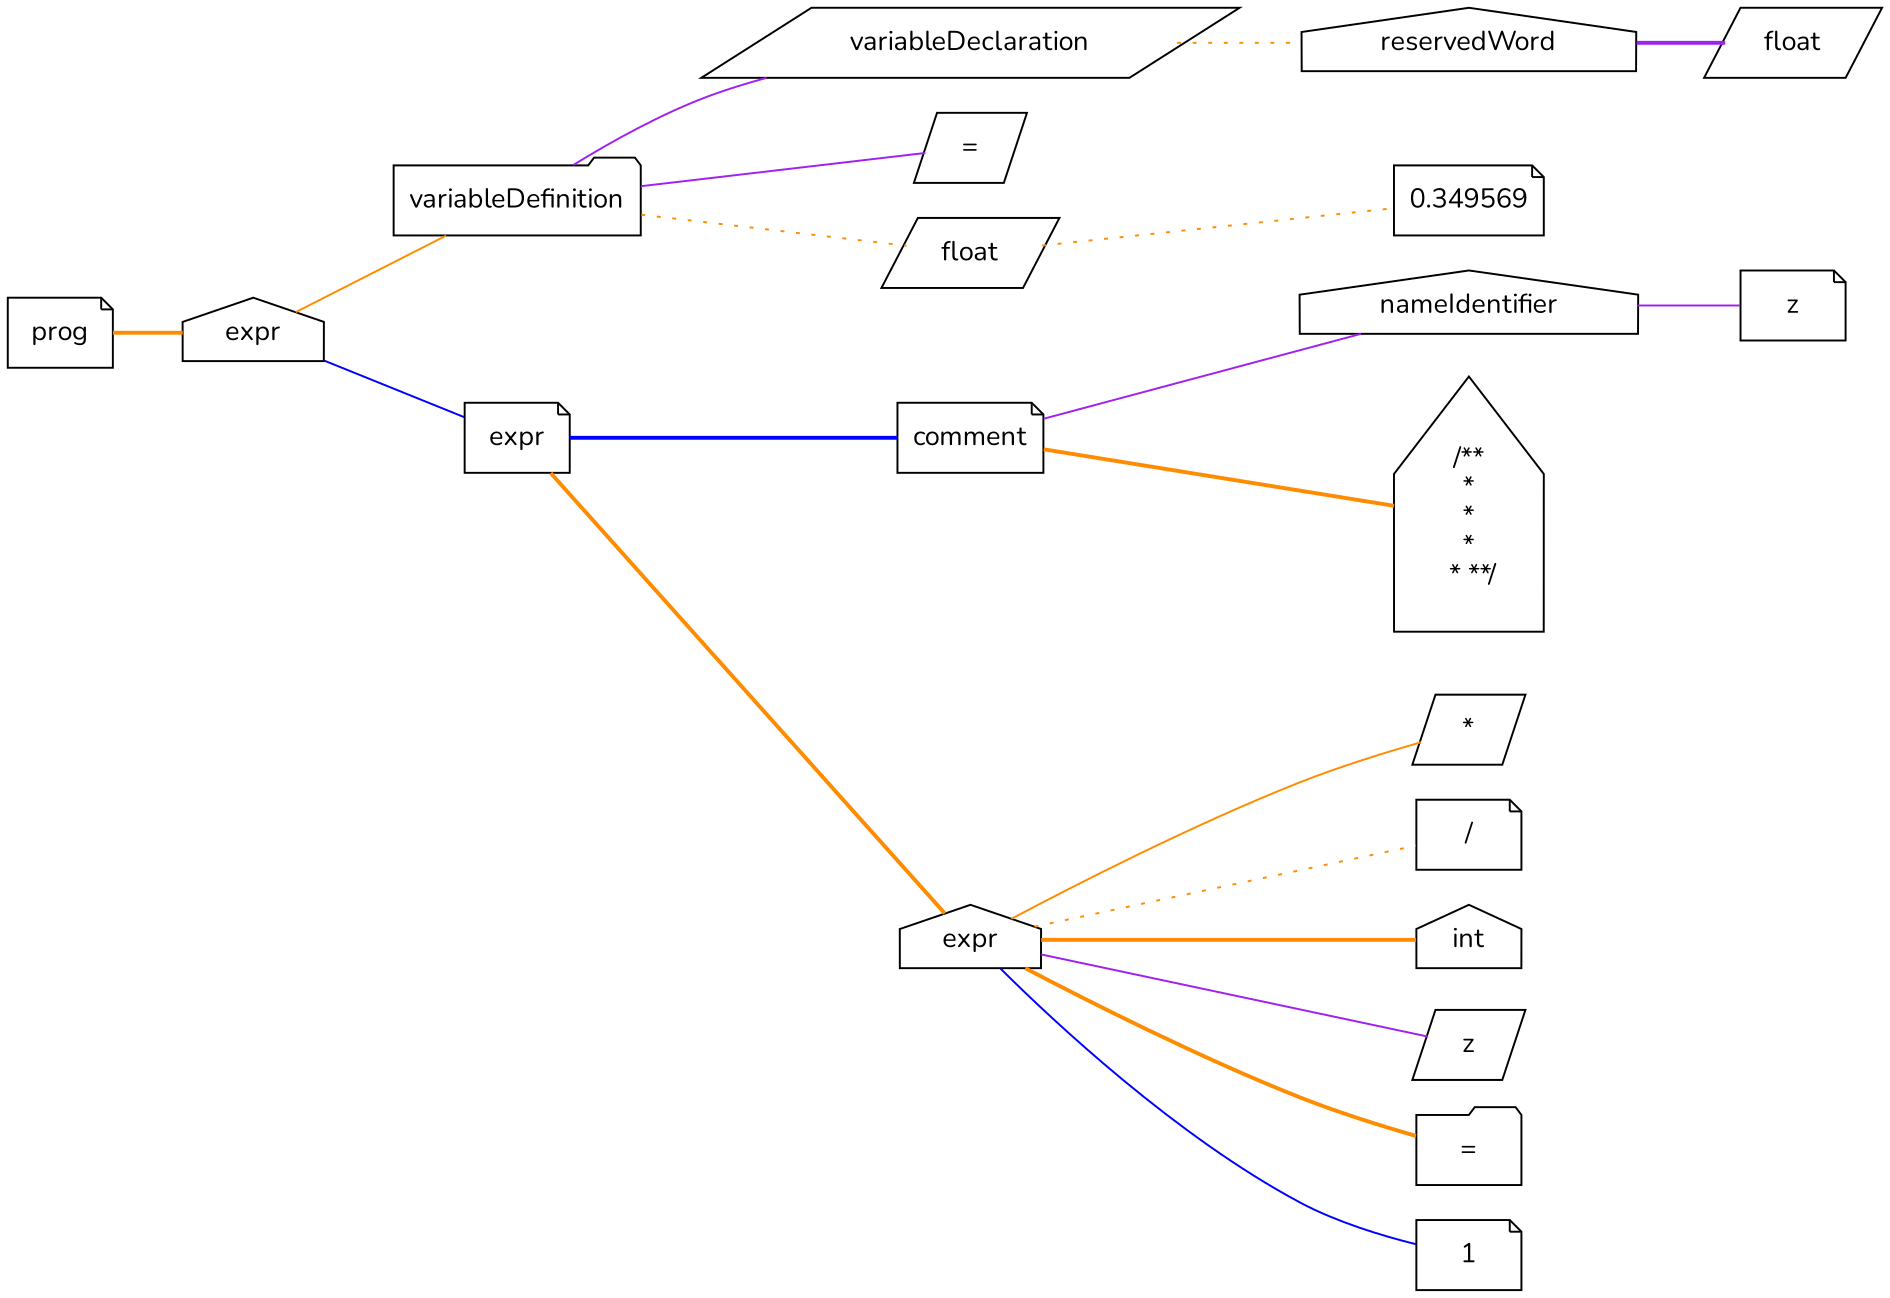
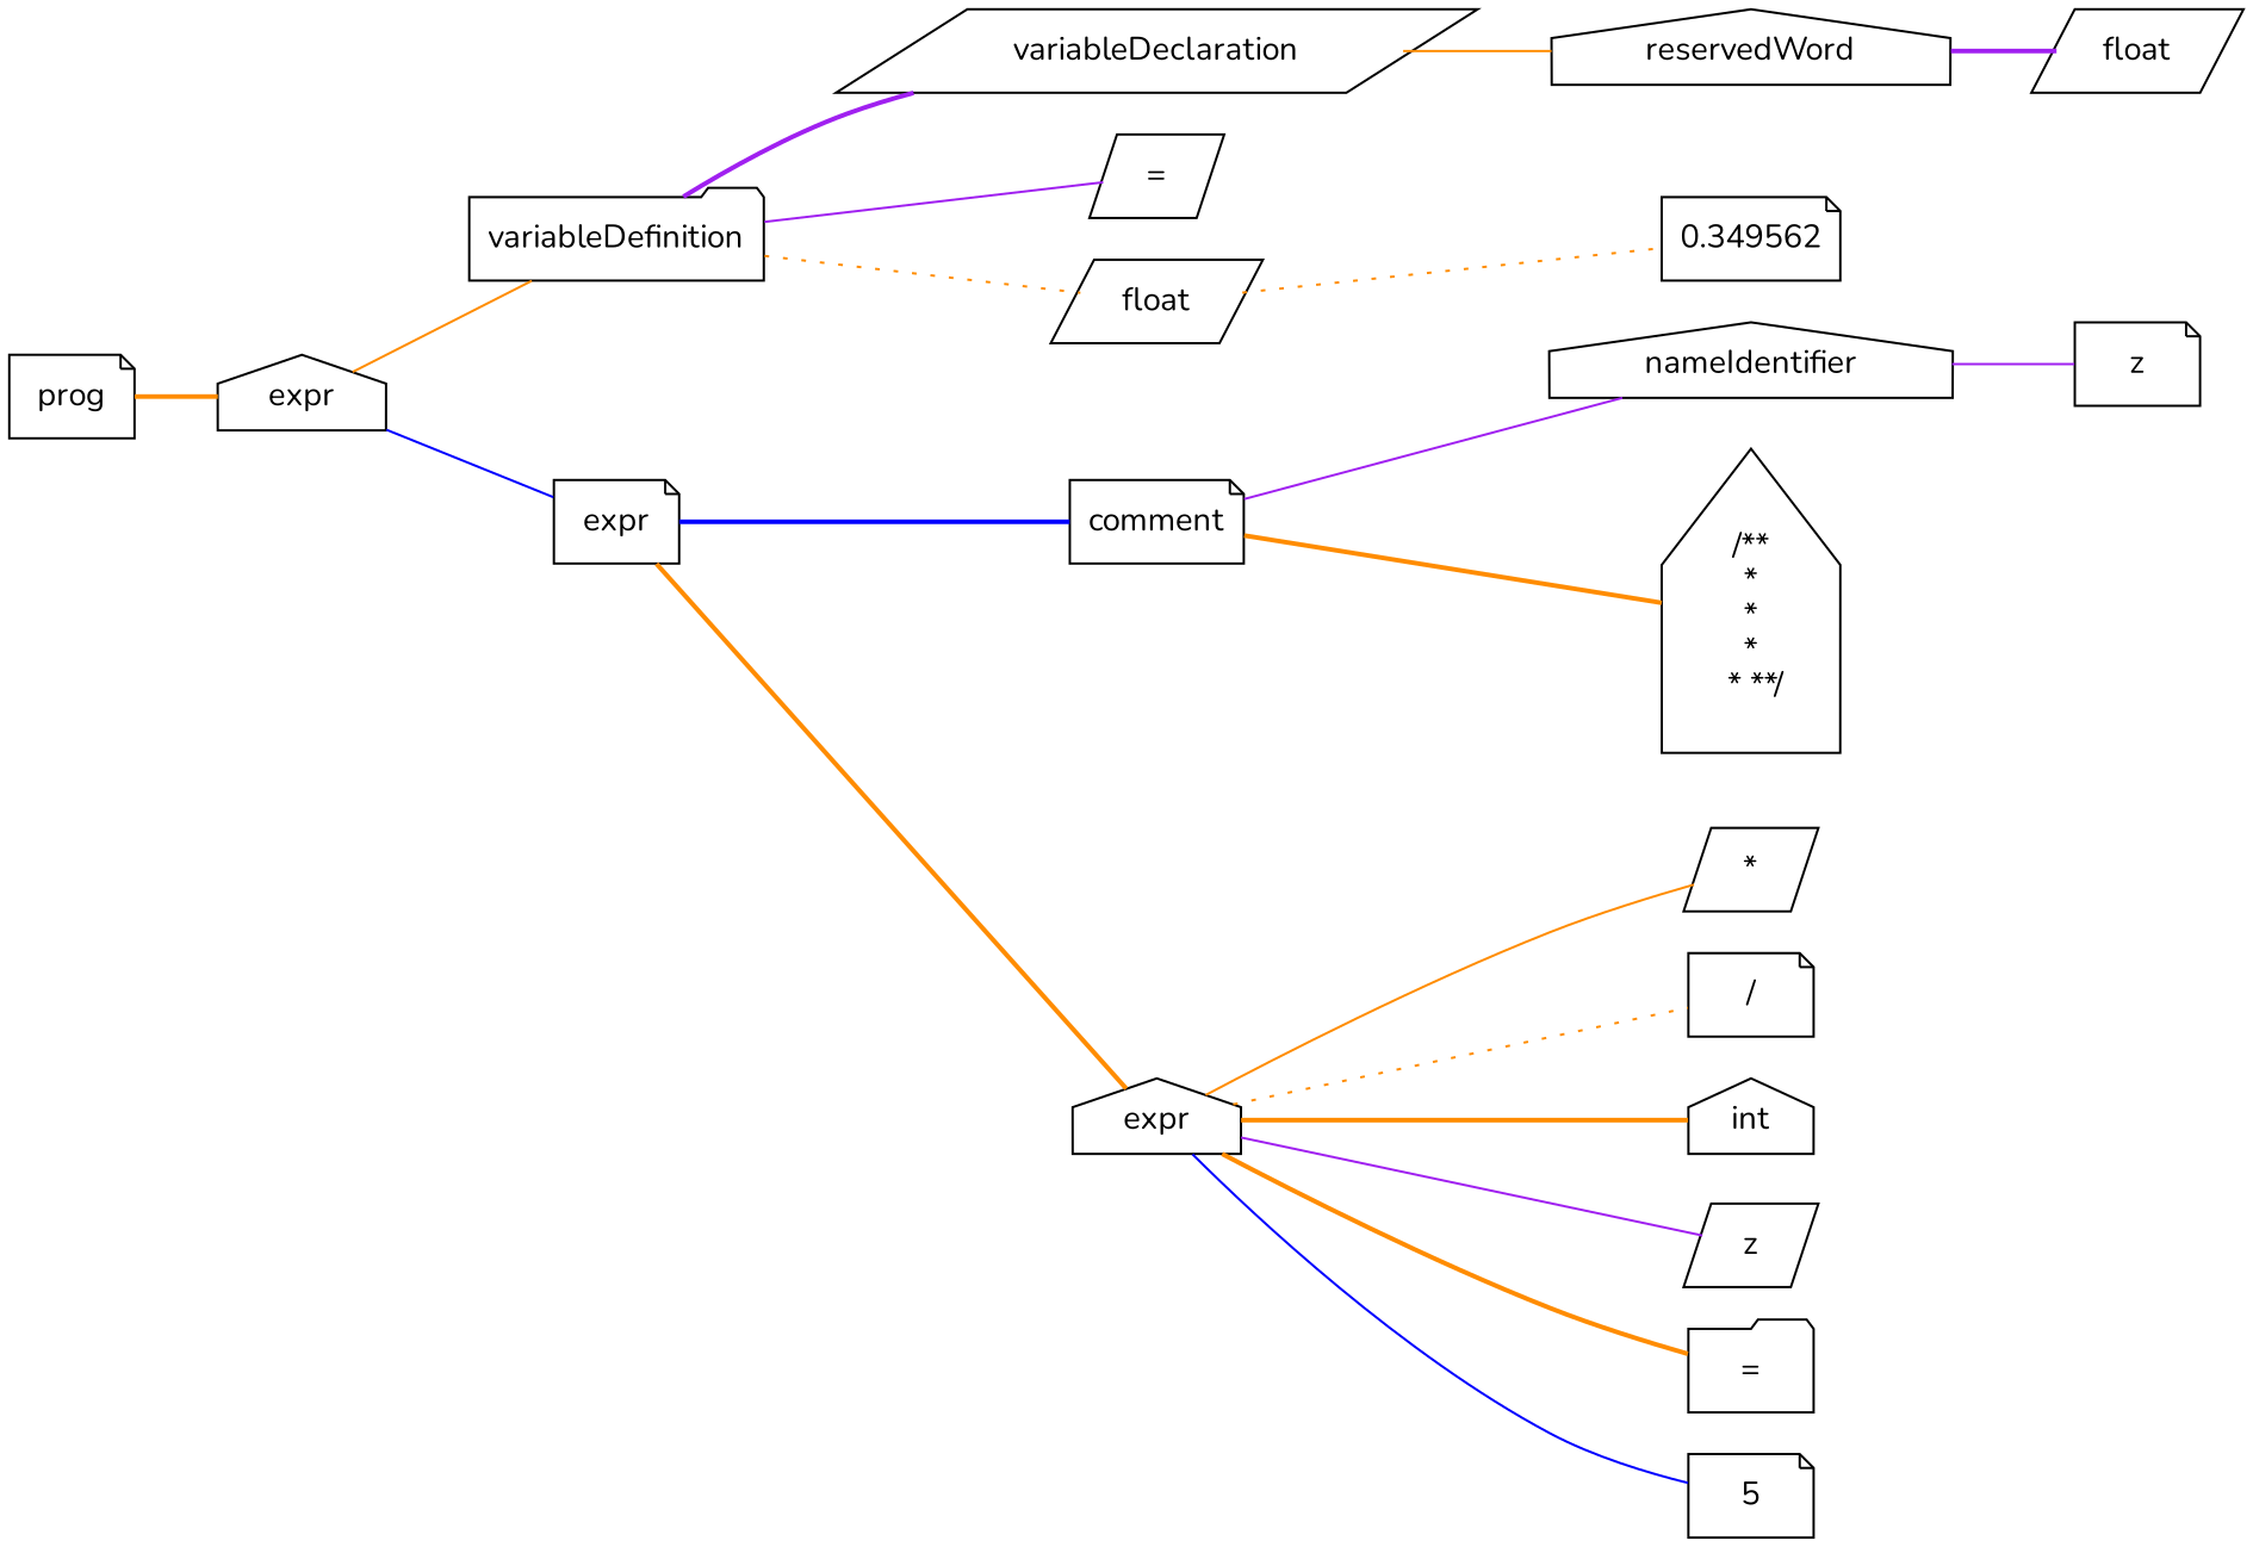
  graph {
    fontname=Nunito
    rankdir=LR
    node [fontname=Nunito shape=note]
    edge [color=darkorange fontname=Nunito style=solid]
    n1 [label=prog]
    n2 [label=expr shape=house]
    n3 [label=variableDefinition shape=folder]
    n4 [label=expr]
    n5 [label=variableDeclaration shape=parallelogram]
    n6 [label="=" shape=parallelogram]
    n7 [label=float shape=parallelogram]
    n8 [label=comment]
    n9 [label=expr shape=house]
    n10 [label=reservedWord shape=house]
-   n11 [label=0.349569]
+   n11 [label=0.349562]
    n12 [label=float shape=parallelogram]
    n13 [label=nameIdentifier shape=house]
    n14 [label=z]
    n15 [label="/**\n * \n * \n * \n * **/" shape=house]
    n16 [label="*" shape=parallelogram]
    n17 [label="/"]
    n18 [label=int shape=house]
    n19 [label=z shape=parallelogram]
    n20 [label="=" shape=folder]
-   n21 [label=1]
+   n21 [label=5]
    n1 -- n2 [style=bold]
    n2 -- n3
    n2 -- n4 [color=blue]
-   n3 -- n5 [color=purple]
+   n3 -- n5 [color=purple style=bold]
    n3 -- n6 [color=purple]
    n3 -- n7 [style=dotted]
    n4 -- n8 [color=blue style=bold]
    n4 -- n9 [style=bold]
-   n5 -- n10 [style=dotted]
+   n5 -- n10
    n7 -- n11 [style=dotted]
    n8 -- n13 [color=purple]
    n8 -- n15 [style=bold]
    n9 -- n16
    n9 -- n17 [style=dotted]
    n9 -- n18 [style=bold]
    n9 -- n19 [color=purple]
    n9 -- n20 [style=bold]
    n9 -- n21 [color=blue]
    n10 -- n12 [color=purple style=bold]
    n13 -- n14 [color=purple]
  }
